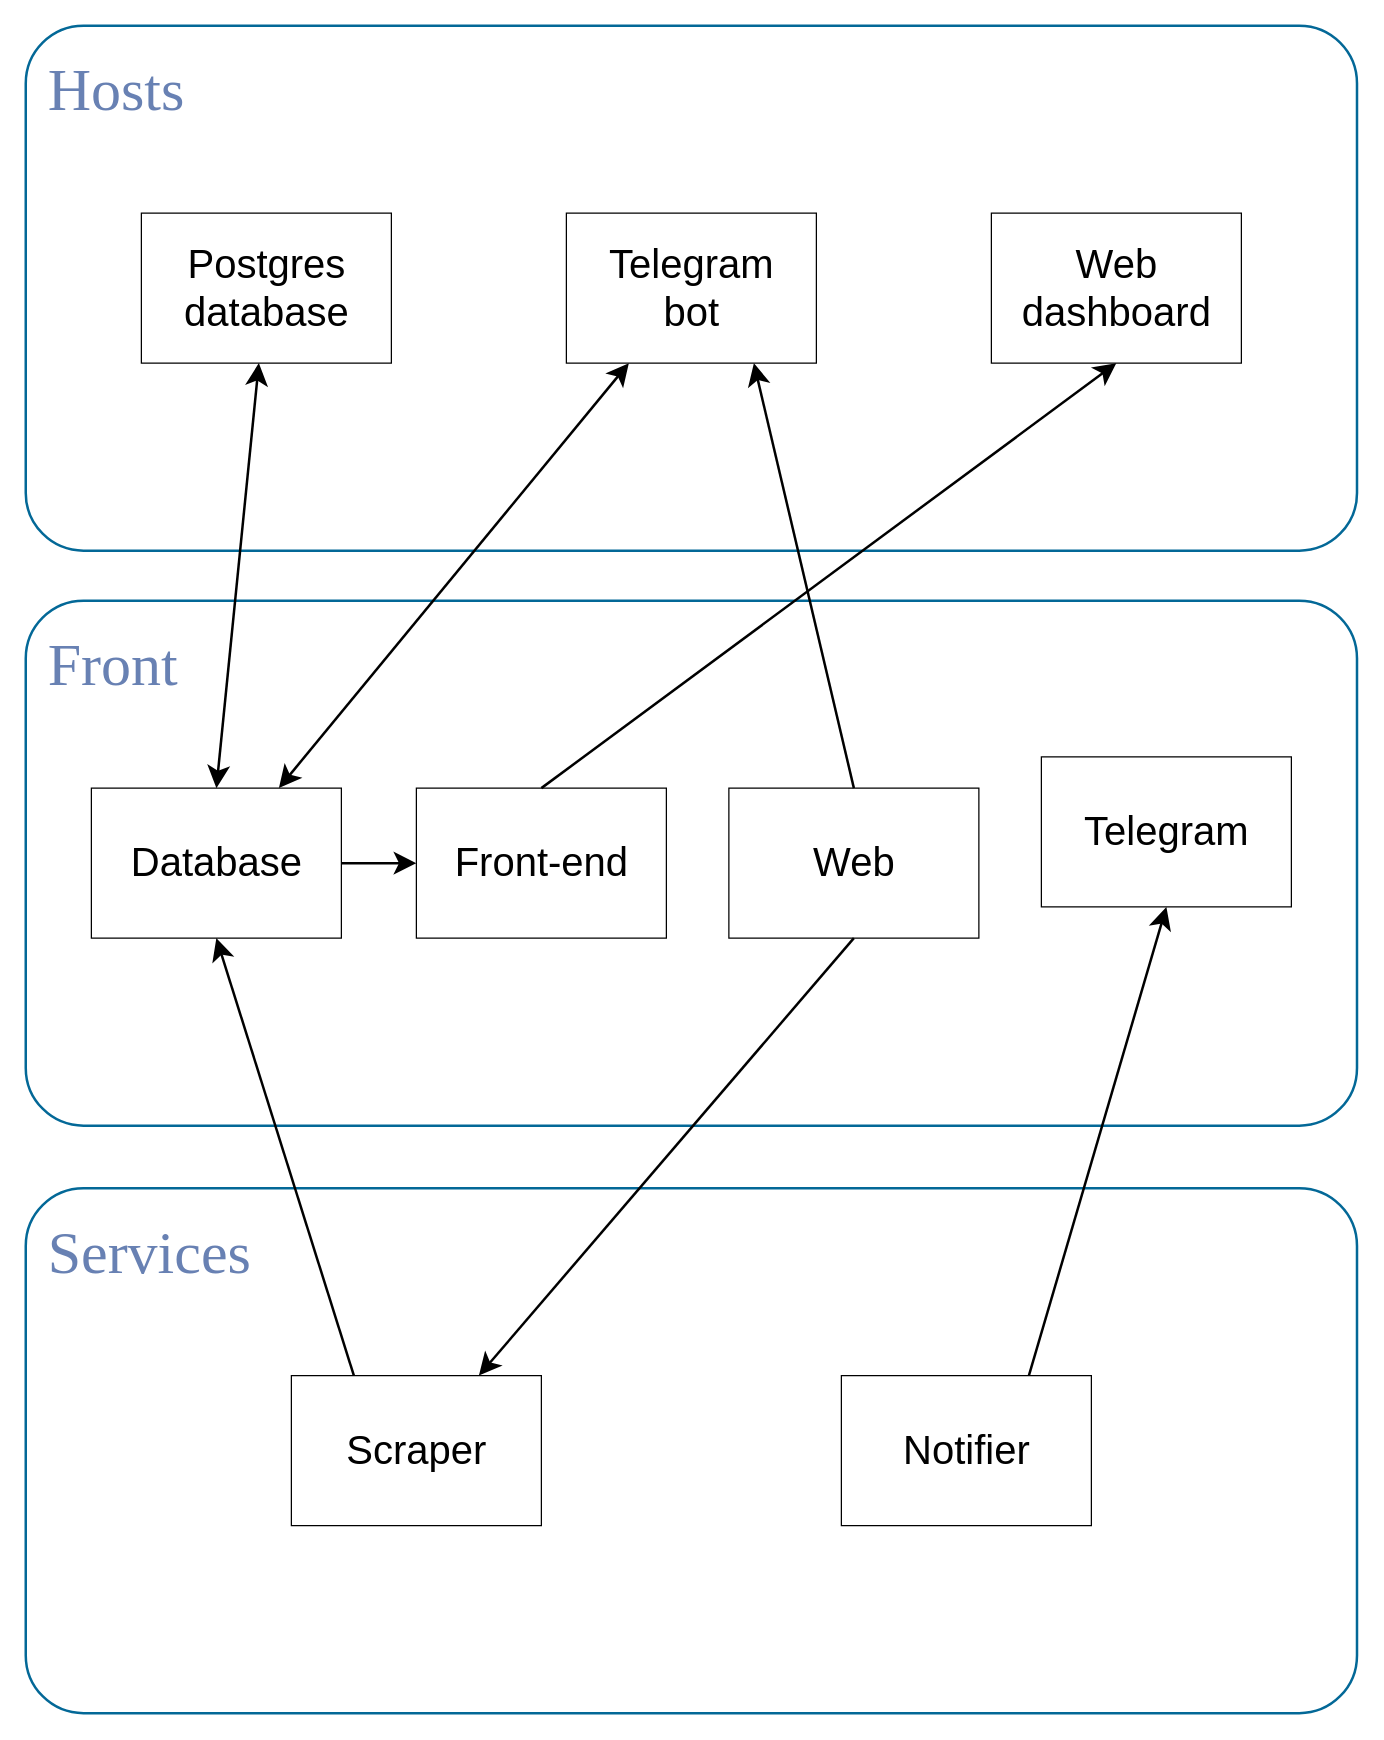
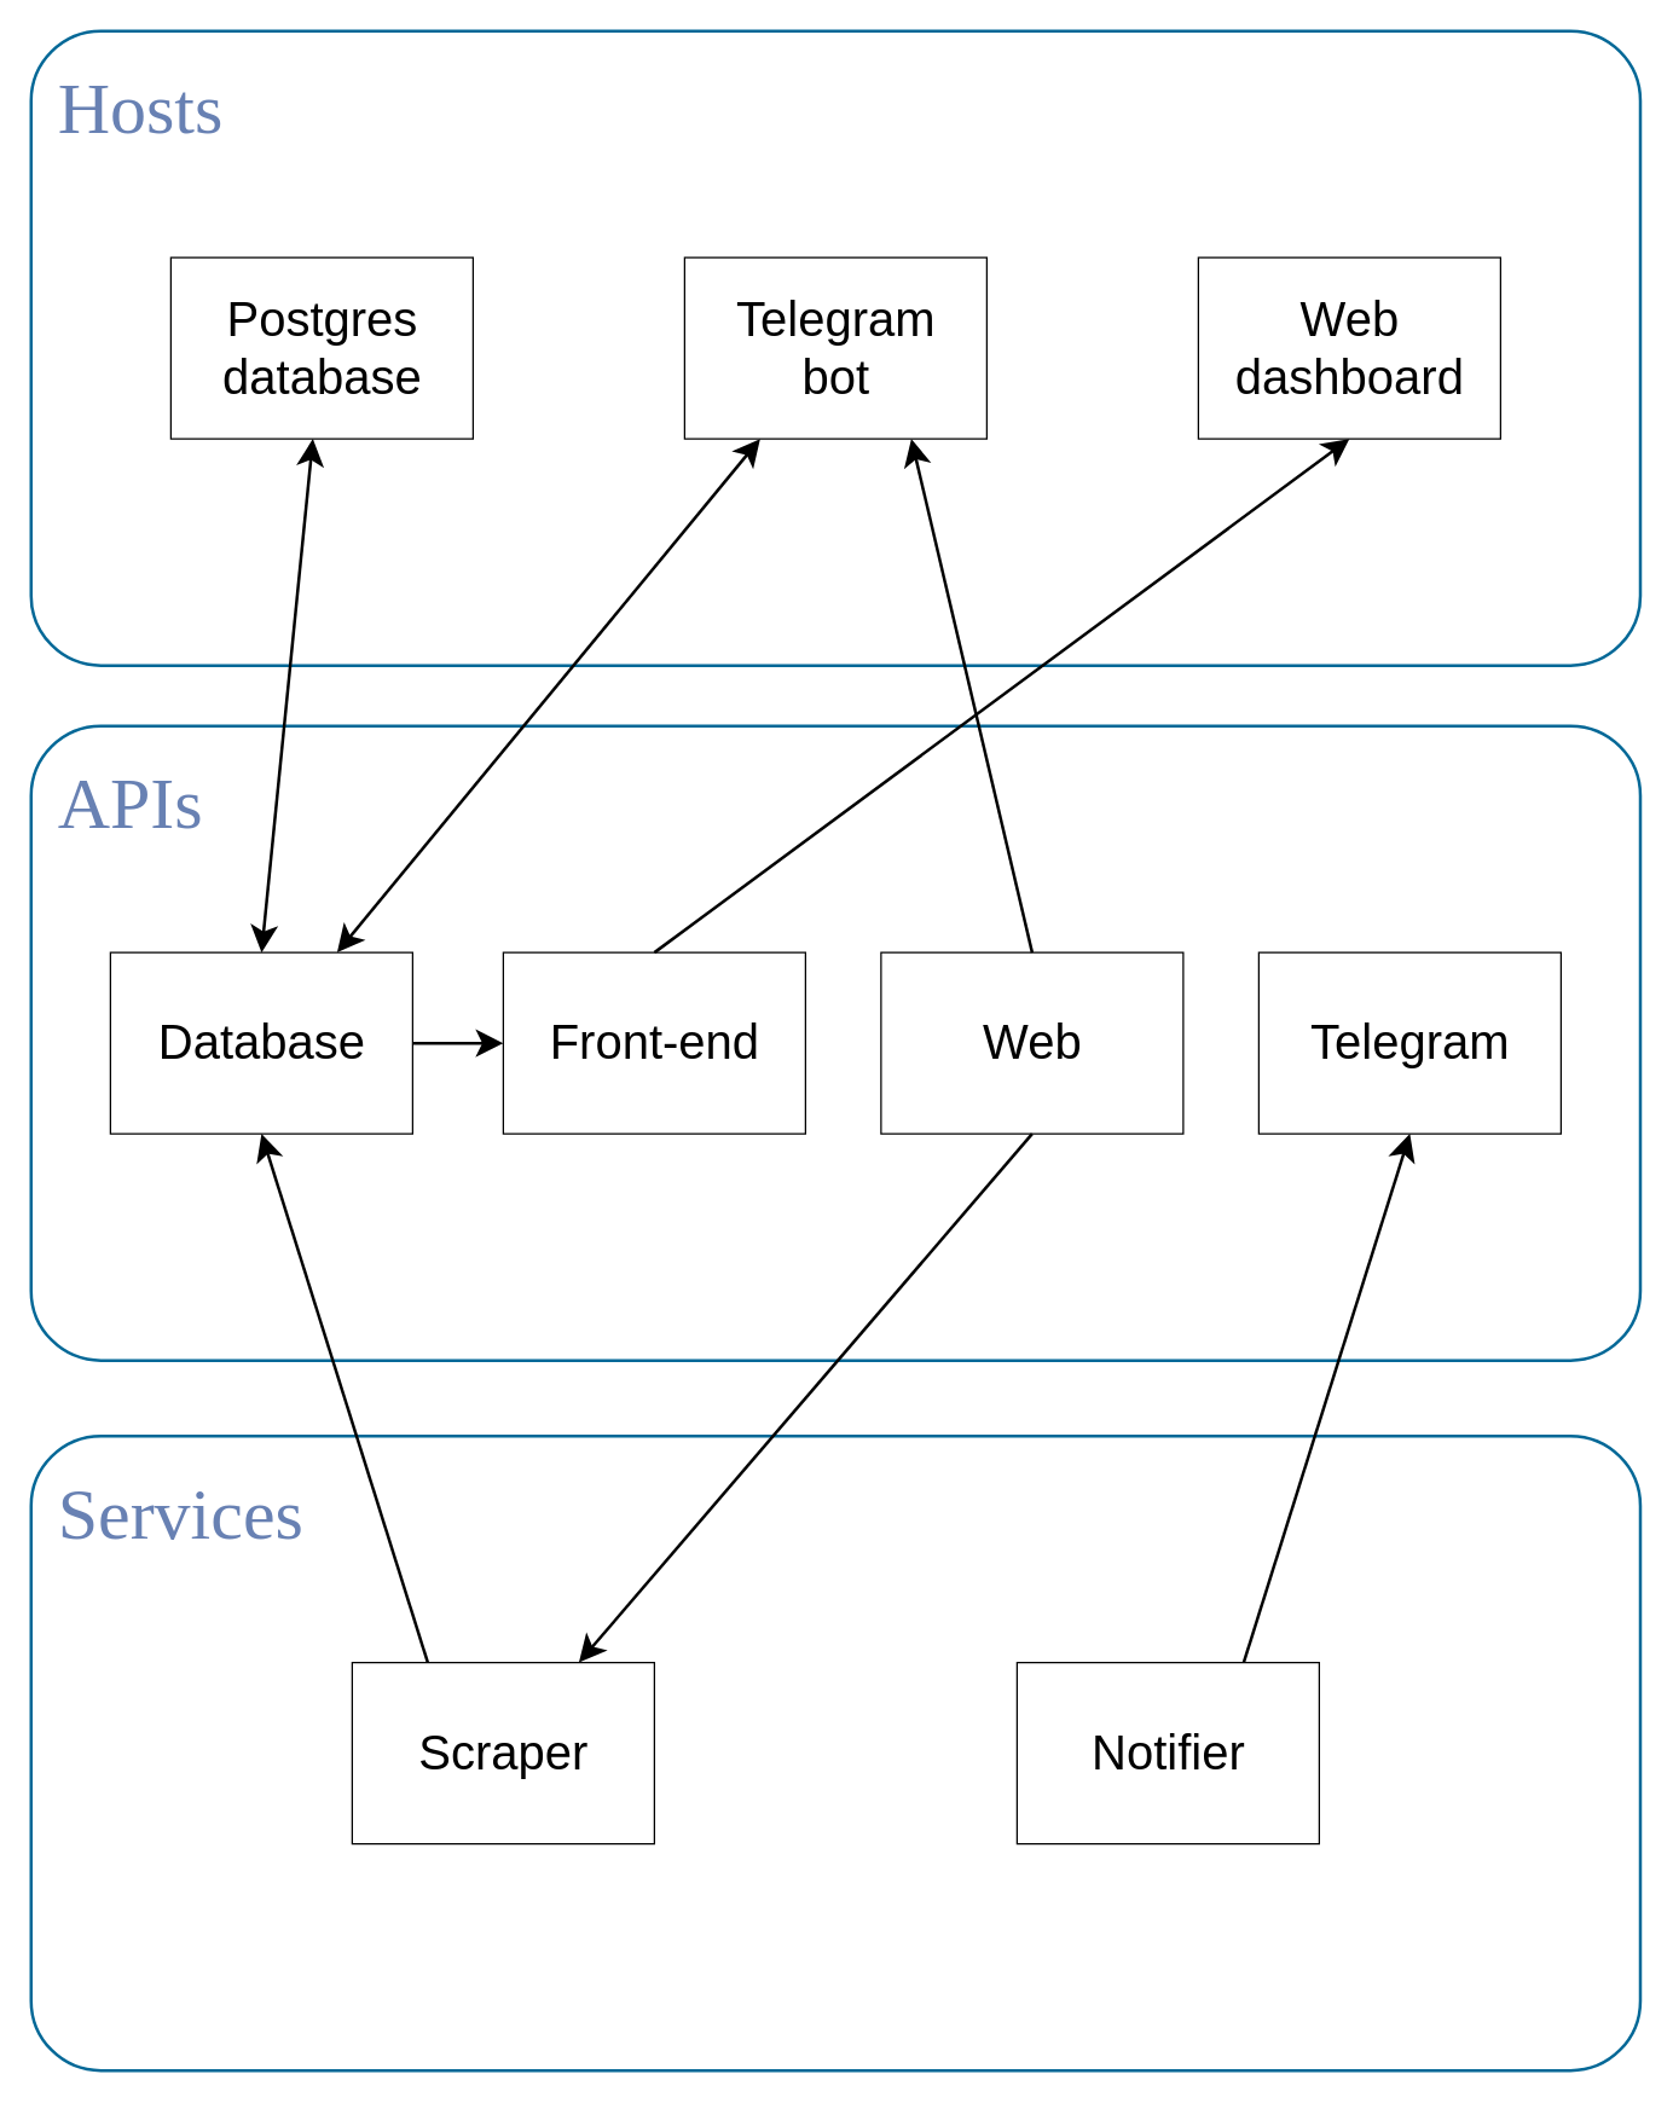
  <mxCell id="0" />
  <mxCell id="1" parent="0" />
  <mxCell id="2" value="&lt;font style=&quot;font-size: 48px&quot;&gt;Hosts&lt;/font&gt;&lt;br style=&quot;font-size: 32px&quot;&gt;" style="rounded=1;whiteSpace=wrap;html=1;shadow=0;comic=0;strokeColor=#036897;strokeWidth=2;fillColor=none;fontFamily=Verdana;fontSize=32;fontColor=#6881B3;align=left;arcSize=11;verticalAlign=top;labelPosition=center;verticalLabelPosition=middle;spacing=2;spacingTop=16;spacingLeft=16;" parent="1" vertex="1"><mxGeometry x="20" y="20" width="1065" height="420" as="geometry" /></mxCell>
- <mxCell id="3" value="&lt;font style=&quot;font-size: 48px&quot;&gt;Front&lt;/font&gt;&lt;br style=&quot;font-size: 32px&quot;&gt;" style="rounded=1;whiteSpace=wrap;html=1;shadow=0;comic=0;strokeColor=#036897;strokeWidth=2;fillColor=none;fontFamily=Verdana;fontSize=32;fontColor=#6881B3;align=left;arcSize=11;verticalAlign=top;labelPosition=center;verticalLabelPosition=middle;spacing=2;spacingTop=16;spacingLeft=16;" parent="1" vertex="1"><mxGeometry x="20" y="480" width="1065" height="420" as="geometry" /></mxCell>
+ <mxCell id="3" value="&lt;font style=&quot;font-size: 48px&quot;&gt;APIs&lt;/font&gt;&lt;br style=&quot;font-size: 32px&quot;&gt;" style="rounded=1;whiteSpace=wrap;html=1;shadow=0;comic=0;strokeColor=#036897;strokeWidth=2;fillColor=none;fontFamily=Verdana;fontSize=32;fontColor=#6881B3;align=left;arcSize=11;verticalAlign=top;labelPosition=center;verticalLabelPosition=middle;spacing=2;spacingTop=16;spacingLeft=16;" parent="1" vertex="1"><mxGeometry x="20" y="480" width="1065" height="420" as="geometry" /></mxCell>
  <mxCell id="4" value="&lt;font style=&quot;font-size: 48px&quot;&gt;Services&lt;/font&gt;&lt;br style=&quot;font-size: 32px&quot;&gt;" style="rounded=1;whiteSpace=wrap;html=1;shadow=0;comic=0;strokeColor=#036897;strokeWidth=2;fillColor=none;fontFamily=Verdana;fontSize=32;fontColor=#6881B3;align=left;arcSize=11;verticalAlign=top;labelPosition=center;verticalLabelPosition=middle;spacing=2;spacingTop=16;spacingLeft=16;" parent="1" vertex="1"><mxGeometry x="20" y="950" width="1065" height="420" as="geometry" /></mxCell>
  <mxCell id="5" value="" style="rounded=0;orthogonalLoop=1;jettySize=auto;html=1;startArrow=classic;startFill=1;strokeWidth=2;endSize=12;startSize=12;entryX=0.5;entryY=0;entryDx=0;entryDy=0;" edge="1" parent="1" source="17" target="22"><mxGeometry relative="1" as="geometry"><mxPoint x="220" y="370" as="targetPoint" /></mxGeometry></mxCell>
  <mxCell id="6" style="edgeStyle=none;rounded=0;orthogonalLoop=1;jettySize=auto;html=1;exitX=0.5;exitY=1;exitDx=0;exitDy=0;entryX=0.5;entryY=0;entryDx=0;entryDy=0;startArrow=classic;startFill=1;startSize=12;endSize=12;strokeWidth=2;endArrow=none;endFill=0;" edge="1" parent="1" source="18" target="20"><mxGeometry relative="1" as="geometry" /></mxCell>
  <mxCell id="7" style="edgeStyle=none;rounded=0;orthogonalLoop=1;jettySize=auto;html=1;entryX=0.75;entryY=0;entryDx=0;entryDy=0;startArrow=none;startFill=0;startSize=12;endArrow=classic;endFill=1;endSize=12;strokeWidth=2;exitX=0.5;exitY=1;exitDx=0;exitDy=0;" edge="1" parent="1" source="19" target="13"><mxGeometry relative="1" as="geometry" /></mxCell>
  <mxCell id="8" style="edgeStyle=none;rounded=0;orthogonalLoop=1;jettySize=auto;html=1;exitX=0.5;exitY=0;exitDx=0;exitDy=0;entryX=0.75;entryY=1;entryDx=0;entryDy=0;startArrow=none;startFill=0;startSize=12;endArrow=classic;endFill=1;endSize=12;strokeWidth=2;" edge="1" parent="1" source="19" target="16"><mxGeometry relative="1" as="geometry" /></mxCell>
  <mxCell id="9" style="edgeStyle=none;rounded=0;orthogonalLoop=1;jettySize=auto;html=1;exitX=0.75;exitY=0;exitDx=0;exitDy=0;startArrow=none;startFill=0;startSize=12;endArrow=classic;endFill=1;endSize=12;strokeWidth=2;entryX=0.5;entryY=1;entryDx=0;entryDy=0;" edge="1" parent="1" source="12" target="23"><mxGeometry relative="1" as="geometry" /></mxCell>
  <mxCell id="10" style="edgeStyle=none;rounded=0;orthogonalLoop=1;jettySize=auto;html=1;exitX=0.25;exitY=0;exitDx=0;exitDy=0;entryX=0.5;entryY=1;entryDx=0;entryDy=0;startArrow=none;startFill=0;startSize=12;endArrow=classic;endFill=1;endSize=12;strokeWidth=2;" edge="1" parent="1" source="13" target="22"><mxGeometry relative="1" as="geometry" /></mxCell>
  <mxCell id="11" value="" style="rounded=0;orthogonalLoop=1;jettySize=auto;html=1;startArrow=classic;startFill=1;strokeWidth=2;endSize=12;startSize=12;exitX=0.25;exitY=1;exitDx=0;exitDy=0;entryX=0.75;entryY=0;entryDx=0;entryDy=0;" edge="1" parent="1" source="16" target="22"><mxGeometry relative="1" as="geometry"><mxPoint x="224.783" y="300" as="sourcePoint" /><mxPoint x="195.217" y="640" as="targetPoint" /></mxGeometry></mxCell>
  <mxCell id="12" value="&lt;font style=&quot;font-size: 32px&quot;&gt;Notifier&lt;br&gt;&lt;/font&gt;" style="rounded=0;whiteSpace=wrap;html=1;fillColor=none;" vertex="1" parent="1"><mxGeometry x="672.5" y="1100" width="200" height="120" as="geometry" /></mxCell>
  <mxCell id="13" value="&lt;font style=&quot;font-size: 32px&quot;&gt;Scraper&lt;/font&gt;" style="rounded=0;whiteSpace=wrap;html=1;fillColor=none;" vertex="1" parent="1"><mxGeometry x="232.5" y="1100" width="200" height="120" as="geometry" /></mxCell>
  <mxCell id="14" value="" style="group" vertex="1" connectable="0" parent="1"><mxGeometry x="112.5" y="170" width="880" height="120" as="geometry" /></mxCell>
  <mxCell id="15" value="" style="group;container=1;" vertex="1" connectable="0" parent="14"><mxGeometry width="880" height="120" as="geometry" /></mxCell>
  <mxCell id="16" value="&lt;font style=&quot;font-size: 32px&quot;&gt;Telegram&lt;br&gt;bot&lt;/font&gt;" style="rounded=0;whiteSpace=wrap;html=1;fillColor=none;" vertex="1" parent="1"><mxGeometry x="452.5" y="170" width="200" height="120" as="geometry" /></mxCell>
  <mxCell id="17" value="&lt;font style=&quot;font-size: 32px&quot;&gt;Postgres database&lt;/font&gt;" style="rounded=0;whiteSpace=wrap;html=1;fillColor=none;" vertex="1" parent="1"><mxGeometry x="112.5" y="170" width="200" height="120" as="geometry" /></mxCell>
  <mxCell id="18" value="&lt;span style=&quot;font-size: 32px&quot;&gt;Web dashboard&lt;/span&gt;" style="rounded=0;whiteSpace=wrap;html=1;fillColor=none;" vertex="1" parent="1"><mxGeometry x="792.5" y="170" width="200" height="120" as="geometry" /></mxCell>
  <mxCell id="19" value="&lt;font style=&quot;font-size: 32px&quot;&gt;Web&lt;/font&gt;" style="rounded=0;whiteSpace=wrap;html=1;fillColor=none;" vertex="1" parent="1"><mxGeometry x="582.5" y="630" width="200" height="120" as="geometry" /></mxCell>
  <mxCell id="20" value="&lt;font style=&quot;font-size: 32px&quot;&gt;Front-end&lt;/font&gt;" style="rounded=0;whiteSpace=wrap;html=1;fillColor=none;" vertex="1" parent="1"><mxGeometry x="332.5" y="630" width="200" height="120" as="geometry" /></mxCell>
  <mxCell id="21" style="edgeStyle=none;rounded=0;orthogonalLoop=1;jettySize=auto;html=1;exitX=1;exitY=0.5;exitDx=0;exitDy=0;entryX=0;entryY=0.5;entryDx=0;entryDy=0;startArrow=none;startFill=0;startSize=12;endArrow=classic;endFill=1;endSize=12;strokeWidth=2;" edge="1" parent="1" source="22" target="20"><mxGeometry relative="1" as="geometry" /></mxCell>
  <mxCell id="22" value="&lt;font style=&quot;font-size: 32px&quot;&gt;Database&lt;/font&gt;" style="rounded=0;whiteSpace=wrap;html=1;fillColor=none;" vertex="1" parent="1"><mxGeometry x="72.5" y="630" width="200" height="120" as="geometry" /></mxCell>
- <mxCell id="23" value="&lt;font style=&quot;font-size: 32px&quot;&gt;Telegram&lt;/font&gt;" style="rounded=0;whiteSpace=wrap;html=1;fillColor=none;" vertex="1" parent="1"><mxGeometry x="832.5" y="605" width="200" height="120" as="geometry" /></mxCell>
+ <mxCell id="23" value="&lt;font style=&quot;font-size: 32px&quot;&gt;Telegram&lt;/font&gt;" style="rounded=0;whiteSpace=wrap;html=1;fillColor=none;" vertex="1" parent="1"><mxGeometry x="832.5" y="630" width="200" height="120" as="geometry" /></mxCell>
